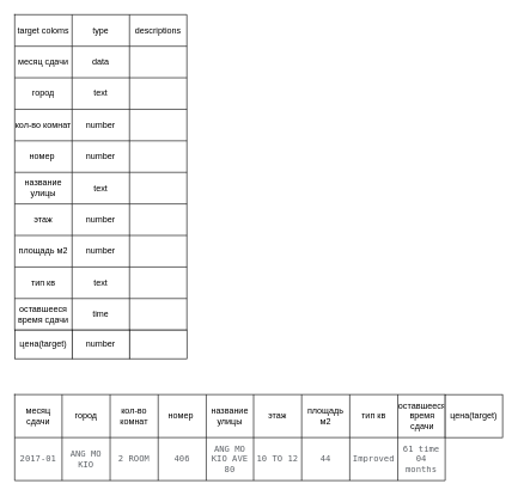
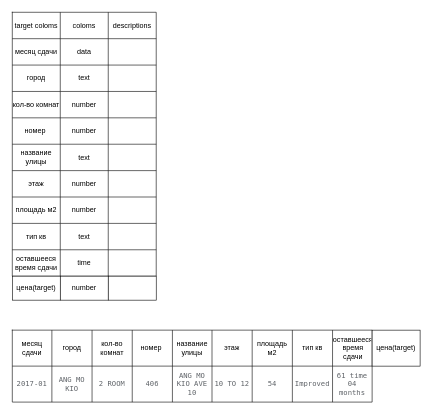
  <mxCell id="0" />
  <mxCell id="1" parent="0" />
  <mxCell id="2" value="" style="shape=table;startSize=0;container=1;collapsible=0;childLayout=tableLayout;" vertex="1" parent="1"><mxGeometry x="20" y="20" width="240" height="440" as="geometry" /></mxCell>
  <mxCell id="3" value="" style="shape=tableRow;horizontal=0;startSize=0;swimlaneHead=0;swimlaneBody=0;top=0;left=0;bottom=0;right=0;collapsible=0;dropTarget=0;fillColor=none;points=[[0,0.5],[1,0.5]];portConstraint=eastwest;" vertex="1" parent="2"><mxGeometry width="240" height="44" as="geometry" /></mxCell>
  <mxCell id="4" value="target coloms" style="shape=partialRectangle;html=1;whiteSpace=wrap;connectable=0;overflow=hidden;fillColor=none;top=0;left=0;bottom=0;right=0;pointerEvents=1;" vertex="1" parent="3"><mxGeometry width="80" height="44" as="geometry"><mxRectangle width="80" height="44" as="alternateBounds" /></mxGeometry></mxCell>
- <mxCell id="5" value="type" style="shape=partialRectangle;html=1;whiteSpace=wrap;connectable=0;overflow=hidden;fillColor=none;top=0;left=0;bottom=0;right=0;pointerEvents=1;" vertex="1" parent="3"><mxGeometry x="80" width="80" height="44" as="geometry"><mxRectangle width="80" height="44" as="alternateBounds" /></mxGeometry></mxCell>
+ <mxCell id="5" value="coloms" style="shape=partialRectangle;html=1;whiteSpace=wrap;connectable=0;overflow=hidden;fillColor=none;top=0;left=0;bottom=0;right=0;pointerEvents=1;" vertex="1" parent="3"><mxGeometry x="80" width="80" height="44" as="geometry"><mxRectangle width="80" height="44" as="alternateBounds" /></mxGeometry></mxCell>
  <mxCell id="6" value="descriptions" style="shape=partialRectangle;html=1;whiteSpace=wrap;connectable=0;overflow=hidden;fillColor=none;top=0;left=0;bottom=0;right=0;pointerEvents=1;" vertex="1" parent="3"><mxGeometry x="160" width="80" height="44" as="geometry"><mxRectangle width="80" height="44" as="alternateBounds" /></mxGeometry></mxCell>
  <mxCell id="7" value="" style="shape=tableRow;horizontal=0;startSize=0;swimlaneHead=0;swimlaneBody=0;top=0;left=0;bottom=0;right=0;collapsible=0;dropTarget=0;fillColor=none;points=[[0,0.5],[1,0.5]];portConstraint=eastwest;" vertex="1" parent="2"><mxGeometry y="44" width="240" height="44" as="geometry" /></mxCell>
  <mxCell id="8" value="месяц сдачи" style="shape=partialRectangle;html=1;whiteSpace=wrap;connectable=0;overflow=hidden;fillColor=none;top=0;left=0;bottom=0;right=0;pointerEvents=1;" vertex="1" parent="7"><mxGeometry width="80" height="44" as="geometry"><mxRectangle width="80" height="44" as="alternateBounds" /></mxGeometry></mxCell>
  <mxCell id="9" value="data" style="shape=partialRectangle;html=1;whiteSpace=wrap;connectable=0;overflow=hidden;fillColor=none;top=0;left=0;bottom=0;right=0;pointerEvents=1;" vertex="1" parent="7"><mxGeometry x="80" width="80" height="44" as="geometry"><mxRectangle width="80" height="44" as="alternateBounds" /></mxGeometry></mxCell>
  <mxCell id="10" value="" style="shape=partialRectangle;html=1;whiteSpace=wrap;connectable=0;overflow=hidden;fillColor=none;top=0;left=0;bottom=0;right=0;pointerEvents=1;" vertex="1" parent="7"><mxGeometry x="160" width="80" height="44" as="geometry"><mxRectangle width="80" height="44" as="alternateBounds" /></mxGeometry></mxCell>
  <mxCell id="11" value="" style="shape=tableRow;horizontal=0;startSize=0;swimlaneHead=0;swimlaneBody=0;top=0;left=0;bottom=0;right=0;collapsible=0;dropTarget=0;fillColor=none;points=[[0,0.5],[1,0.5]];portConstraint=eastwest;" vertex="1" parent="2"><mxGeometry y="88" width="240" height="44" as="geometry" /></mxCell>
  <mxCell id="12" value="город" style="shape=partialRectangle;html=1;whiteSpace=wrap;connectable=0;overflow=hidden;fillColor=none;top=0;left=0;bottom=0;right=0;pointerEvents=1;" vertex="1" parent="11"><mxGeometry width="80" height="44" as="geometry"><mxRectangle width="80" height="44" as="alternateBounds" /></mxGeometry></mxCell>
  <mxCell id="13" value="text" style="shape=partialRectangle;html=1;whiteSpace=wrap;connectable=0;overflow=hidden;fillColor=none;top=0;left=0;bottom=0;right=0;pointerEvents=1;" vertex="1" parent="11"><mxGeometry x="80" width="80" height="44" as="geometry"><mxRectangle width="80" height="44" as="alternateBounds" /></mxGeometry></mxCell>
  <mxCell id="14" value="" style="shape=partialRectangle;html=1;whiteSpace=wrap;connectable=0;overflow=hidden;fillColor=none;top=0;left=0;bottom=0;right=0;pointerEvents=1;" vertex="1" parent="11"><mxGeometry x="160" width="80" height="44" as="geometry"><mxRectangle width="80" height="44" as="alternateBounds" /></mxGeometry></mxCell>
  <mxCell id="15" value="" style="shape=tableRow;horizontal=0;startSize=0;swimlaneHead=0;swimlaneBody=0;top=0;left=0;bottom=0;right=0;collapsible=0;dropTarget=0;fillColor=none;points=[[0,0.5],[1,0.5]];portConstraint=eastwest;" vertex="1" parent="2"><mxGeometry y="132" width="240" height="44" as="geometry" /></mxCell>
  <mxCell id="16" value="кол-во комнат" style="shape=partialRectangle;html=1;whiteSpace=wrap;connectable=0;overflow=hidden;fillColor=none;top=0;left=0;bottom=0;right=0;pointerEvents=1;" vertex="1" parent="15"><mxGeometry width="80" height="44" as="geometry"><mxRectangle width="80" height="44" as="alternateBounds" /></mxGeometry></mxCell>
  <mxCell id="17" value="number" style="shape=partialRectangle;html=1;whiteSpace=wrap;connectable=0;overflow=hidden;fillColor=none;top=0;left=0;bottom=0;right=0;pointerEvents=1;" vertex="1" parent="15"><mxGeometry x="80" width="80" height="44" as="geometry"><mxRectangle width="80" height="44" as="alternateBounds" /></mxGeometry></mxCell>
  <mxCell id="18" value="" style="shape=partialRectangle;html=1;whiteSpace=wrap;connectable=0;overflow=hidden;fillColor=none;top=0;left=0;bottom=0;right=0;pointerEvents=1;" vertex="1" parent="15"><mxGeometry x="160" width="80" height="44" as="geometry"><mxRectangle width="80" height="44" as="alternateBounds" /></mxGeometry></mxCell>
  <mxCell id="19" value="" style="shape=tableRow;horizontal=0;startSize=0;swimlaneHead=0;swimlaneBody=0;top=0;left=0;bottom=0;right=0;collapsible=0;dropTarget=0;fillColor=none;points=[[0,0.5],[1,0.5]];portConstraint=eastwest;" vertex="1" parent="2"><mxGeometry y="176" width="240" height="44" as="geometry" /></mxCell>
  <mxCell id="20" value="номер&amp;nbsp;" style="shape=partialRectangle;html=1;whiteSpace=wrap;connectable=0;overflow=hidden;fillColor=none;top=0;left=0;bottom=0;right=0;pointerEvents=1;" vertex="1" parent="19"><mxGeometry width="80" height="44" as="geometry"><mxRectangle width="80" height="44" as="alternateBounds" /></mxGeometry></mxCell>
  <mxCell id="21" value="number" style="shape=partialRectangle;html=1;whiteSpace=wrap;connectable=0;overflow=hidden;fillColor=none;top=0;left=0;bottom=0;right=0;pointerEvents=1;" vertex="1" parent="19"><mxGeometry x="80" width="80" height="44" as="geometry"><mxRectangle width="80" height="44" as="alternateBounds" /></mxGeometry></mxCell>
  <mxCell id="22" value="" style="shape=partialRectangle;html=1;whiteSpace=wrap;connectable=0;overflow=hidden;fillColor=none;top=0;left=0;bottom=0;right=0;pointerEvents=1;" vertex="1" parent="19"><mxGeometry x="160" width="80" height="44" as="geometry"><mxRectangle width="80" height="44" as="alternateBounds" /></mxGeometry></mxCell>
  <mxCell id="23" value="" style="shape=tableRow;horizontal=0;startSize=0;swimlaneHead=0;swimlaneBody=0;top=0;left=0;bottom=0;right=0;collapsible=0;dropTarget=0;fillColor=none;points=[[0,0.5],[1,0.5]];portConstraint=eastwest;" vertex="1" parent="2"><mxGeometry y="220" width="240" height="44" as="geometry" /></mxCell>
  <mxCell id="24" value="название улицы" style="shape=partialRectangle;html=1;whiteSpace=wrap;connectable=0;overflow=hidden;fillColor=none;top=0;left=0;bottom=0;right=0;pointerEvents=1;" vertex="1" parent="23"><mxGeometry width="80" height="44" as="geometry"><mxRectangle width="80" height="44" as="alternateBounds" /></mxGeometry></mxCell>
  <mxCell id="25" value="text" style="shape=partialRectangle;html=1;whiteSpace=wrap;connectable=0;overflow=hidden;fillColor=none;top=0;left=0;bottom=0;right=0;pointerEvents=1;" vertex="1" parent="23"><mxGeometry x="80" width="80" height="44" as="geometry"><mxRectangle width="80" height="44" as="alternateBounds" /></mxGeometry></mxCell>
  <mxCell id="26" value="" style="shape=partialRectangle;html=1;whiteSpace=wrap;connectable=0;overflow=hidden;fillColor=none;top=0;left=0;bottom=0;right=0;pointerEvents=1;" vertex="1" parent="23"><mxGeometry x="160" width="80" height="44" as="geometry"><mxRectangle width="80" height="44" as="alternateBounds" /></mxGeometry></mxCell>
  <mxCell id="27" value="" style="shape=tableRow;horizontal=0;startSize=0;swimlaneHead=0;swimlaneBody=0;top=0;left=0;bottom=0;right=0;collapsible=0;dropTarget=0;fillColor=none;points=[[0,0.5],[1,0.5]];portConstraint=eastwest;" vertex="1" parent="2"><mxGeometry y="264" width="240" height="44" as="geometry" /></mxCell>
  <mxCell id="28" value="этаж" style="shape=partialRectangle;html=1;whiteSpace=wrap;connectable=0;overflow=hidden;fillColor=none;top=0;left=0;bottom=0;right=0;pointerEvents=1;" vertex="1" parent="27"><mxGeometry width="80" height="44" as="geometry"><mxRectangle width="80" height="44" as="alternateBounds" /></mxGeometry></mxCell>
  <mxCell id="29" value="number" style="shape=partialRectangle;html=1;whiteSpace=wrap;connectable=0;overflow=hidden;fillColor=none;top=0;left=0;bottom=0;right=0;pointerEvents=1;" vertex="1" parent="27"><mxGeometry x="80" width="80" height="44" as="geometry"><mxRectangle width="80" height="44" as="alternateBounds" /></mxGeometry></mxCell>
  <mxCell id="30" value="" style="shape=partialRectangle;html=1;whiteSpace=wrap;connectable=0;overflow=hidden;fillColor=none;top=0;left=0;bottom=0;right=0;pointerEvents=1;" vertex="1" parent="27"><mxGeometry x="160" width="80" height="44" as="geometry"><mxRectangle width="80" height="44" as="alternateBounds" /></mxGeometry></mxCell>
  <mxCell id="31" value="" style="shape=tableRow;horizontal=0;startSize=0;swimlaneHead=0;swimlaneBody=0;top=0;left=0;bottom=0;right=0;collapsible=0;dropTarget=0;fillColor=none;points=[[0,0.5],[1,0.5]];portConstraint=eastwest;" vertex="1" parent="2"><mxGeometry y="308" width="240" height="44" as="geometry" /></mxCell>
  <mxCell id="32" value="площадь м2" style="shape=partialRectangle;html=1;whiteSpace=wrap;connectable=0;overflow=hidden;fillColor=none;top=0;left=0;bottom=0;right=0;pointerEvents=1;" vertex="1" parent="31"><mxGeometry width="80" height="44" as="geometry"><mxRectangle width="80" height="44" as="alternateBounds" /></mxGeometry></mxCell>
  <mxCell id="33" value="number" style="shape=partialRectangle;html=1;whiteSpace=wrap;connectable=0;overflow=hidden;fillColor=none;top=0;left=0;bottom=0;right=0;pointerEvents=1;" vertex="1" parent="31"><mxGeometry x="80" width="80" height="44" as="geometry"><mxRectangle width="80" height="44" as="alternateBounds" /></mxGeometry></mxCell>
  <mxCell id="34" value="" style="shape=partialRectangle;html=1;whiteSpace=wrap;connectable=0;overflow=hidden;fillColor=none;top=0;left=0;bottom=0;right=0;pointerEvents=1;" vertex="1" parent="31"><mxGeometry x="160" width="80" height="44" as="geometry"><mxRectangle width="80" height="44" as="alternateBounds" /></mxGeometry></mxCell>
  <mxCell id="35" value="" style="shape=tableRow;horizontal=0;startSize=0;swimlaneHead=0;swimlaneBody=0;top=0;left=0;bottom=0;right=0;collapsible=0;dropTarget=0;fillColor=none;points=[[0,0.5],[1,0.5]];portConstraint=eastwest;" vertex="1" parent="2"><mxGeometry y="352" width="240" height="44" as="geometry" /></mxCell>
  <mxCell id="36" value="тип кв" style="shape=partialRectangle;html=1;whiteSpace=wrap;connectable=0;overflow=hidden;fillColor=none;top=0;left=0;bottom=0;right=0;pointerEvents=1;" vertex="1" parent="35"><mxGeometry width="80" height="44" as="geometry"><mxRectangle width="80" height="44" as="alternateBounds" /></mxGeometry></mxCell>
  <mxCell id="37" value="text" style="shape=partialRectangle;html=1;whiteSpace=wrap;connectable=0;overflow=hidden;fillColor=none;top=0;left=0;bottom=0;right=0;pointerEvents=1;" vertex="1" parent="35"><mxGeometry x="80" width="80" height="44" as="geometry"><mxRectangle width="80" height="44" as="alternateBounds" /></mxGeometry></mxCell>
  <mxCell id="38" value="" style="shape=partialRectangle;html=1;whiteSpace=wrap;connectable=0;overflow=hidden;fillColor=none;top=0;left=0;bottom=0;right=0;pointerEvents=1;" vertex="1" parent="35"><mxGeometry x="160" width="80" height="44" as="geometry"><mxRectangle width="80" height="44" as="alternateBounds" /></mxGeometry></mxCell>
  <mxCell id="39" value="" style="shape=tableRow;horizontal=0;startSize=0;swimlaneHead=0;swimlaneBody=0;top=0;left=0;bottom=0;right=0;collapsible=0;dropTarget=0;fillColor=none;points=[[0,0.5],[1,0.5]];portConstraint=eastwest;" vertex="1" parent="2"><mxGeometry y="396" width="240" height="44" as="geometry" /></mxCell>
  <mxCell id="40" value="оставшееся время сдачи" style="shape=partialRectangle;html=1;whiteSpace=wrap;connectable=0;overflow=hidden;fillColor=none;top=0;left=0;bottom=0;right=0;pointerEvents=1;" vertex="1" parent="39"><mxGeometry width="80" height="44" as="geometry"><mxRectangle width="80" height="44" as="alternateBounds" /></mxGeometry></mxCell>
  <mxCell id="41" value="time" style="shape=partialRectangle;html=1;whiteSpace=wrap;connectable=0;overflow=hidden;fillColor=none;top=0;left=0;bottom=0;right=0;pointerEvents=1;" vertex="1" parent="39"><mxGeometry x="80" width="80" height="44" as="geometry"><mxRectangle width="80" height="44" as="alternateBounds" /></mxGeometry></mxCell>
  <mxCell id="42" value="" style="shape=partialRectangle;html=1;whiteSpace=wrap;connectable=0;overflow=hidden;fillColor=none;top=0;left=0;bottom=0;right=0;pointerEvents=1;" vertex="1" parent="39"><mxGeometry x="160" width="80" height="44" as="geometry"><mxRectangle width="80" height="44" as="alternateBounds" /></mxGeometry></mxCell>
  <mxCell id="43" value="" style="shape=table;startSize=0;container=1;collapsible=0;childLayout=tableLayout;" vertex="1" parent="1"><mxGeometry x="20" y="550" width="600" height="120" as="geometry" /></mxCell>
  <mxCell id="44" value="" style="shape=tableRow;horizontal=0;startSize=0;swimlaneHead=0;swimlaneBody=0;top=0;left=0;bottom=0;right=0;collapsible=0;dropTarget=0;fillColor=none;points=[[0,0.5],[1,0.5]];portConstraint=eastwest;" vertex="1" parent="43"><mxGeometry width="600" height="60" as="geometry" /></mxCell>
  <mxCell id="45" value="месяц сдачи" style="shape=partialRectangle;html=1;whiteSpace=wrap;connectable=0;overflow=hidden;fillColor=none;top=0;left=0;bottom=0;right=0;pointerEvents=1;" vertex="1" parent="44"><mxGeometry width="66" height="60" as="geometry"><mxRectangle width="66" height="60" as="alternateBounds" /></mxGeometry></mxCell>
  <mxCell id="46" value="город" style="shape=partialRectangle;html=1;whiteSpace=wrap;connectable=0;overflow=hidden;fillColor=none;top=0;left=0;bottom=0;right=0;pointerEvents=1;" vertex="1" parent="44"><mxGeometry x="66" width="67" height="60" as="geometry"><mxRectangle width="67" height="60" as="alternateBounds" /></mxGeometry></mxCell>
  <mxCell id="47" value="кол-во комнат" style="shape=partialRectangle;html=1;whiteSpace=wrap;connectable=0;overflow=hidden;fillColor=none;top=0;left=0;bottom=0;right=0;pointerEvents=1;" vertex="1" parent="44"><mxGeometry x="133" width="67" height="60" as="geometry"><mxRectangle width="67" height="60" as="alternateBounds" /></mxGeometry></mxCell>
  <mxCell id="48" value="номер&amp;nbsp;" style="shape=partialRectangle;html=1;whiteSpace=wrap;connectable=0;overflow=hidden;fillColor=none;top=0;left=0;bottom=0;right=0;pointerEvents=1;" vertex="1" parent="44"><mxGeometry x="200" width="67" height="60" as="geometry"><mxRectangle width="67" height="60" as="alternateBounds" /></mxGeometry></mxCell>
  <mxCell id="49" value="название улицы" style="shape=partialRectangle;html=1;whiteSpace=wrap;connectable=0;overflow=hidden;fillColor=none;top=0;left=0;bottom=0;right=0;pointerEvents=1;" vertex="1" parent="44"><mxGeometry x="267" width="66" height="60" as="geometry"><mxRectangle width="66" height="60" as="alternateBounds" /></mxGeometry></mxCell>
  <mxCell id="50" value="этаж" style="shape=partialRectangle;html=1;whiteSpace=wrap;connectable=0;overflow=hidden;fillColor=none;top=0;left=0;bottom=0;right=0;pointerEvents=1;" vertex="1" parent="44"><mxGeometry x="333" width="67" height="60" as="geometry"><mxRectangle width="67" height="60" as="alternateBounds" /></mxGeometry></mxCell>
  <mxCell id="51" value="площадь м2" style="shape=partialRectangle;html=1;whiteSpace=wrap;connectable=0;overflow=hidden;fillColor=none;top=0;left=0;bottom=0;right=0;pointerEvents=1;" vertex="1" parent="44"><mxGeometry x="400" width="67" height="60" as="geometry"><mxRectangle width="67" height="60" as="alternateBounds" /></mxGeometry></mxCell>
  <mxCell id="52" value="тип кв" style="shape=partialRectangle;html=1;whiteSpace=wrap;connectable=0;overflow=hidden;fillColor=none;top=0;left=0;bottom=0;right=0;pointerEvents=1;" vertex="1" parent="44"><mxGeometry x="467" width="67" height="60" as="geometry"><mxRectangle width="67" height="60" as="alternateBounds" /></mxGeometry></mxCell>
  <mxCell id="53" value="оставшееся время сдачи" style="shape=partialRectangle;html=1;whiteSpace=wrap;connectable=0;overflow=hidden;fillColor=none;top=0;left=0;bottom=0;right=0;pointerEvents=1;" vertex="1" parent="44"><mxGeometry x="534" width="66" height="60" as="geometry"><mxRectangle width="66" height="60" as="alternateBounds" /></mxGeometry></mxCell>
  <mxCell id="54" value="" style="shape=tableRow;horizontal=0;startSize=0;swimlaneHead=0;swimlaneBody=0;top=0;left=0;bottom=0;right=0;collapsible=0;dropTarget=0;fillColor=none;points=[[0,0.5],[1,0.5]];portConstraint=eastwest;" vertex="1" parent="43"><mxGeometry y="60" width="600" height="60" as="geometry" /></mxCell>
  <mxCell id="55" value="&lt;span style=&quot;color: rgb(95, 99, 104); font-family: &amp;quot;Roboto Mono&amp;quot;, monospace; text-align: left; background-color: rgb(255, 255, 255);&quot;&gt;2017-01&lt;/span&gt;" style="shape=partialRectangle;html=1;whiteSpace=wrap;connectable=0;overflow=hidden;fillColor=none;top=0;left=0;bottom=0;right=0;pointerEvents=1;" vertex="1" parent="54"><mxGeometry width="66" height="60" as="geometry"><mxRectangle width="66" height="60" as="alternateBounds" /></mxGeometry></mxCell>
  <mxCell id="56" value="&lt;span style=&quot;color: rgb(95, 99, 104); font-family: &amp;quot;Roboto Mono&amp;quot;, monospace; text-align: left; background-color: rgb(255, 255, 255);&quot;&gt;ANG MO KIO&lt;/span&gt;" style="shape=partialRectangle;html=1;whiteSpace=wrap;connectable=0;overflow=hidden;fillColor=none;top=0;left=0;bottom=0;right=0;pointerEvents=1;" vertex="1" parent="54"><mxGeometry x="66" width="67" height="60" as="geometry"><mxRectangle width="67" height="60" as="alternateBounds" /></mxGeometry></mxCell>
  <mxCell id="57" value="&lt;span style=&quot;color: rgb(95, 99, 104); font-family: &amp;quot;Roboto Mono&amp;quot;, monospace; text-align: left; background-color: rgb(255, 255, 255);&quot;&gt;2 ROOM&lt;/span&gt;" style="shape=partialRectangle;html=1;whiteSpace=wrap;connectable=0;overflow=hidden;fillColor=none;top=0;left=0;bottom=0;right=0;pointerEvents=1;" vertex="1" parent="54"><mxGeometry x="133" width="67" height="60" as="geometry"><mxRectangle width="67" height="60" as="alternateBounds" /></mxGeometry></mxCell>
  <mxCell id="58" value="&lt;span style=&quot;color: rgb(95, 99, 104); font-family: &amp;quot;Roboto Mono&amp;quot;, monospace; text-align: left; background-color: rgb(255, 255, 255);&quot;&gt;406&lt;/span&gt;" style="shape=partialRectangle;html=1;whiteSpace=wrap;connectable=0;overflow=hidden;fillColor=none;top=0;left=0;bottom=0;right=0;pointerEvents=1;" vertex="1" parent="54"><mxGeometry x="200" width="67" height="60" as="geometry"><mxRectangle width="67" height="60" as="alternateBounds" /></mxGeometry></mxCell>
- <mxCell id="59" value="&lt;span style=&quot;color: rgb(95, 99, 104); font-family: &amp;quot;Roboto Mono&amp;quot;, monospace; text-align: left; background-color: rgb(255, 255, 255);&quot;&gt;ANG MO KIO AVE 80&lt;/span&gt;" style="shape=partialRectangle;html=1;whiteSpace=wrap;connectable=0;overflow=hidden;fillColor=none;top=0;left=0;bottom=0;right=0;pointerEvents=1;" vertex="1" parent="54"><mxGeometry x="267" width="66" height="60" as="geometry"><mxRectangle width="66" height="60" as="alternateBounds" /></mxGeometry></mxCell>
+ <mxCell id="59" value="&lt;span style=&quot;color: rgb(95, 99, 104); font-family: &amp;quot;Roboto Mono&amp;quot;, monospace; text-align: left; background-color: rgb(255, 255, 255);&quot;&gt;ANG MO KIO AVE 10&lt;/span&gt;" style="shape=partialRectangle;html=1;whiteSpace=wrap;connectable=0;overflow=hidden;fillColor=none;top=0;left=0;bottom=0;right=0;pointerEvents=1;" vertex="1" parent="54"><mxGeometry x="267" width="66" height="60" as="geometry"><mxRectangle width="66" height="60" as="alternateBounds" /></mxGeometry></mxCell>
  <mxCell id="60" value="&lt;span style=&quot;color: rgb(95, 99, 104); font-family: &amp;quot;Roboto Mono&amp;quot;, monospace; text-align: left; background-color: rgb(255, 255, 255);&quot;&gt;10 TO 12&lt;/span&gt;" style="shape=partialRectangle;html=1;whiteSpace=wrap;connectable=0;overflow=hidden;fillColor=none;top=0;left=0;bottom=0;right=0;pointerEvents=1;" vertex="1" parent="54"><mxGeometry x="333" width="67" height="60" as="geometry"><mxRectangle width="67" height="60" as="alternateBounds" /></mxGeometry></mxCell>
- <mxCell id="61" value="&lt;span style=&quot;color: rgb(95, 99, 104); font-family: &amp;quot;Roboto Mono&amp;quot;, monospace; text-align: left; background-color: rgb(255, 255, 255);&quot;&gt;44&lt;/span&gt;" style="shape=partialRectangle;html=1;whiteSpace=wrap;connectable=0;overflow=hidden;fillColor=none;top=0;left=0;bottom=0;right=0;pointerEvents=1;" vertex="1" parent="54"><mxGeometry x="400" width="67" height="60" as="geometry"><mxRectangle width="67" height="60" as="alternateBounds" /></mxGeometry></mxCell>
+ <mxCell id="61" value="&lt;span style=&quot;color: rgb(95, 99, 104); font-family: &amp;quot;Roboto Mono&amp;quot;, monospace; text-align: left; background-color: rgb(255, 255, 255);&quot;&gt;54&lt;/span&gt;" style="shape=partialRectangle;html=1;whiteSpace=wrap;connectable=0;overflow=hidden;fillColor=none;top=0;left=0;bottom=0;right=0;pointerEvents=1;" vertex="1" parent="54"><mxGeometry x="400" width="67" height="60" as="geometry"><mxRectangle width="67" height="60" as="alternateBounds" /></mxGeometry></mxCell>
  <mxCell id="62" value="&lt;span style=&quot;color: rgb(95, 99, 104); font-family: &amp;quot;Roboto Mono&amp;quot;, monospace; text-align: left; background-color: rgb(255, 255, 255);&quot;&gt;Improved&lt;/span&gt;" style="shape=partialRectangle;html=1;whiteSpace=wrap;connectable=0;overflow=hidden;fillColor=none;top=0;left=0;bottom=0;right=0;pointerEvents=1;" vertex="1" parent="54"><mxGeometry x="467" width="67" height="60" as="geometry"><mxRectangle width="67" height="60" as="alternateBounds" /></mxGeometry></mxCell>
  <mxCell id="63" value="&lt;span style=&quot;color: rgb(95, 99, 104); font-family: &amp;quot;Roboto Mono&amp;quot;, monospace; text-align: left; background-color: rgb(255, 255, 255);&quot;&gt;61 time 04 months&lt;/span&gt;" style="shape=partialRectangle;html=1;whiteSpace=wrap;connectable=0;overflow=hidden;fillColor=none;top=0;left=0;bottom=0;right=0;pointerEvents=1;" vertex="1" parent="54"><mxGeometry x="534" width="66" height="60" as="geometry"><mxRectangle width="66" height="60" as="alternateBounds" /></mxGeometry></mxCell>
  <mxCell id="64" value="цена(target)" style="rounded=0;whiteSpace=wrap;html=1;" vertex="1" parent="1"><mxGeometry x="20" y="460" width="80" height="40" as="geometry" /></mxCell>
  <mxCell id="65" value="number" style="rounded=0;whiteSpace=wrap;html=1;" vertex="1" parent="1"><mxGeometry x="100" y="460" width="80" height="40" as="geometry" /></mxCell>
  <mxCell id="66" value="цена(target)" style="rounded=0;whiteSpace=wrap;html=1;" vertex="1" parent="1"><mxGeometry x="620" y="550" width="80" height="60" as="geometry" /></mxCell>
  <mxCell id="67" value="" style="rounded=0;whiteSpace=wrap;html=1;" vertex="1" parent="1"><mxGeometry x="180" y="460" width="80" height="40" as="geometry" /></mxCell>
